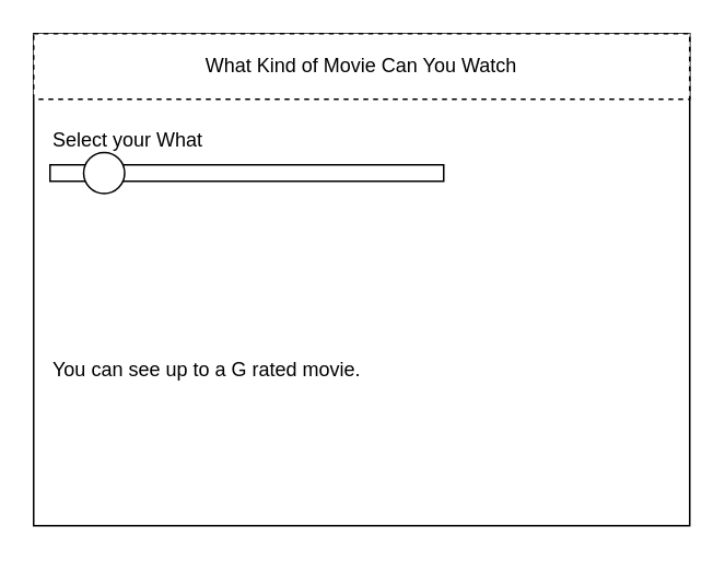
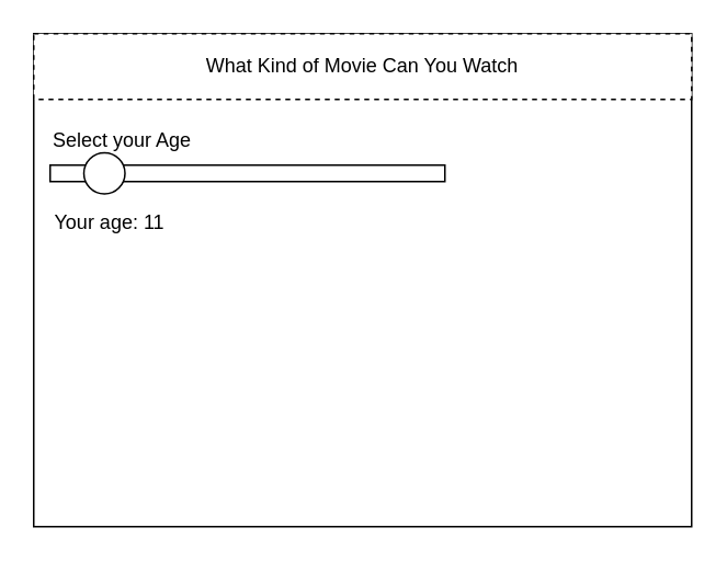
  <mxCell id="0" />
  <mxCell id="1" parent="0" />
  <mxCell id="2" value="" style="rounded=0;whiteSpace=wrap;html=1;" parent="1" vertex="1"><mxGeometry x="20" y="20" width="400" height="300" as="geometry" /></mxCell>
  <mxCell id="3" value="What Kind of Movie Can You Watch" style="rounded=0;whiteSpace=wrap;html=1;dashed=1;" parent="1" vertex="1"><mxGeometry x="20" y="20" width="400" height="40" as="geometry" /></mxCell>
- <mxCell id="4" value="Select your What" style="text;html=1;strokeColor=none;fillColor=none;align=left;verticalAlign=middle;whiteSpace=wrap;rounded=0;" vertex="1" parent="1"><mxGeometry x="30" y="70" width="210" height="30" as="geometry" /></mxCell>
+ <mxCell id="4" value="Select your Age" style="text;html=1;strokeColor=none;fillColor=none;align=left;verticalAlign=middle;whiteSpace=wrap;rounded=0;" vertex="1" parent="1"><mxGeometry x="30" y="70" width="210" height="30" as="geometry" /></mxCell>
  <mxCell id="5" value="" style="rounded=0;whiteSpace=wrap;html=1;fillColor=#FFFFFF;" vertex="1" parent="1"><mxGeometry x="30" y="100" width="240" height="10" as="geometry" /></mxCell>
- <mxCell id="7" value="You can see up to a G rated movie." style="text;html=1;strokeColor=none;fillColor=none;align=left;verticalAlign=middle;whiteSpace=wrap;rounded=0;" vertex="1" parent="1"><mxGeometry x="30" y="210" width="280" height="30" as="geometry" /></mxCell>
+ <mxCell id="6" value="Your age: 11" style="text;html=1;strokeColor=none;fillColor=none;align=left;verticalAlign=middle;whiteSpace=wrap;rounded=0;" vertex="1" parent="1"><mxGeometry x="31" y="120" width="110" height="30" as="geometry" /></mxCell>
  <mxCell id="8" value="" style="ellipse;whiteSpace=wrap;html=1;aspect=fixed;fillColor=#FFFFFF;" vertex="1" parent="1"><mxGeometry x="50.5" y="92.5" width="25" height="25" as="geometry" /></mxCell>
